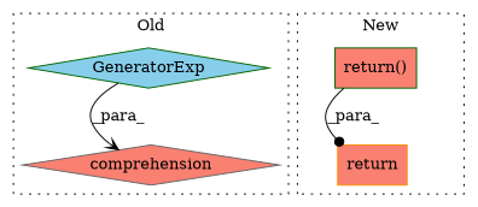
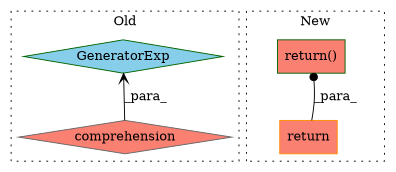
  digraph {
    node [color=darkgreen fillcolor=salmon shape=diamond style=filled]
    n1 [a=55 fillcolor=skyblue l=189 label=GeneratorExp s=2005]
    n2 [a=45 color=gray40 l=3 label=comprehension s=2071]
    n3 [a=75 l="10,1" label="return()" s="4641,4667" shape=box]
    n4 [a=93 color=darkorange l=7 label=return s=4735 shape=box]
    subgraph cluster_1 {
      label=Old
      style=dotted
      n1
      n2
    }
    subgraph cluster_2 {
      label=New
      style=dotted
      n3
      n4
    }
-   n1 -> n2 [arrowhead=vee label=_para_]
-   n3 -> n4 [arrowhead=dot label=_para_]
+   n2 -> n1 [arrowhead=vee label=_para_]
+   n4 -> n3 [arrowhead=dot label=_para_]
  }
